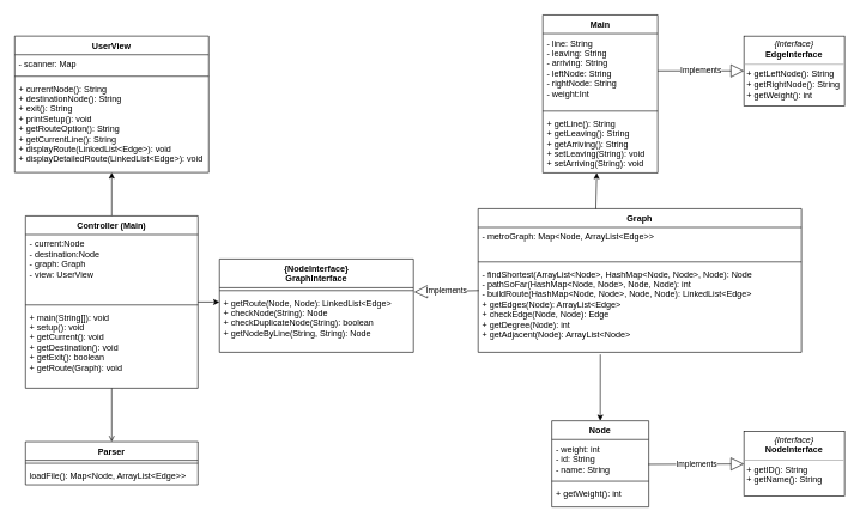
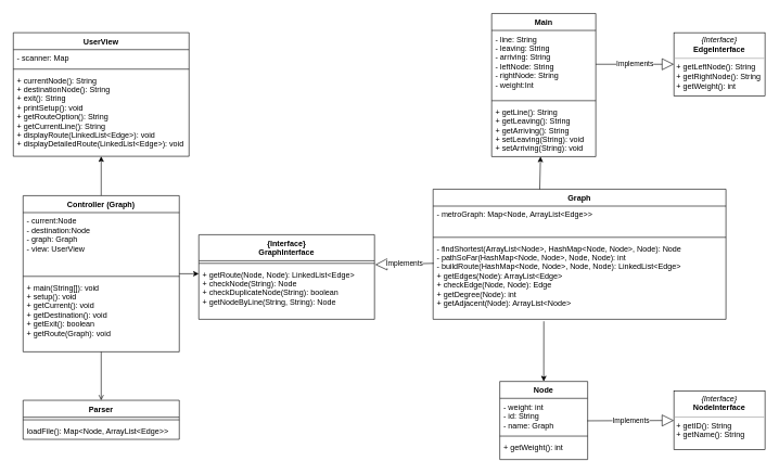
  <mxCell id="0" />
  <mxCell id="1" parent="0" />
  <mxCell id="2" value="Parser" style="swimlane;fontStyle=1;align=center;verticalAlign=top;childLayout=stackLayout;horizontal=1;startSize=26;horizontalStack=0;resizeParent=1;resizeParentMax=0;resizeLast=0;collapsible=1;marginBottom=0;" parent="1" vertex="1"><mxGeometry x="35" y="614.5" width="240" height="60" as="geometry" /></mxCell>
  <mxCell id="3" value="" style="line;strokeWidth=1;fillColor=none;align=left;verticalAlign=middle;spacingTop=-1;spacingLeft=3;spacingRight=3;rotatable=0;labelPosition=right;points=[];portConstraint=eastwest;" parent="2" vertex="1"><mxGeometry y="26" width="240" height="8" as="geometry" /></mxCell>
  <mxCell id="4" value="loadFile(): Map&lt;Node, ArrayList&lt;Edge&gt;&gt;" style="text;strokeColor=none;fillColor=none;align=left;verticalAlign=top;spacingLeft=4;spacingRight=4;overflow=hidden;rotatable=0;points=[[0,0.5],[1,0.5]];portConstraint=eastwest;" parent="2" vertex="1"><mxGeometry y="34" width="240" height="26" as="geometry" /></mxCell>
- <mxCell id="5" value="{NodeInterface}&#10;GraphInterface" style="swimlane;fontStyle=1;align=center;verticalAlign=top;childLayout=stackLayout;horizontal=1;startSize=40;horizontalStack=0;resizeParent=1;resizeParentMax=0;resizeLast=0;collapsible=1;marginBottom=0;" parent="1" vertex="1"><mxGeometry x="305" y="360" width="270" height="130" as="geometry" /></mxCell>
+ <mxCell id="5" value="{Interface}&#10;GraphInterface" style="swimlane;fontStyle=1;align=center;verticalAlign=top;childLayout=stackLayout;horizontal=1;startSize=40;horizontalStack=0;resizeParent=1;resizeParentMax=0;resizeLast=0;collapsible=1;marginBottom=0;" parent="1" vertex="1"><mxGeometry x="305" y="360" width="270" height="130" as="geometry" /></mxCell>
  <mxCell id="6" value="" style="line;strokeWidth=1;fillColor=none;align=left;verticalAlign=middle;spacingTop=-1;spacingLeft=3;spacingRight=3;rotatable=0;labelPosition=right;points=[];portConstraint=eastwest;" parent="5" vertex="1"><mxGeometry y="40" width="270" height="8" as="geometry" /></mxCell>
  <mxCell id="7" value="+ getRoute(Node, Node): LinkedList&lt;Edge&gt;&#10;+ checkNode(String): Node&#10;+ checkDuplicateNode(String): boolean&#10;+ getNodeByLine(String, String): Node" style="text;strokeColor=none;fillColor=none;align=left;verticalAlign=top;spacingLeft=4;spacingRight=4;overflow=hidden;rotatable=0;points=[[0,0.5],[1,0.5]];portConstraint=eastwest;" parent="5" vertex="1"><mxGeometry y="48" width="270" height="82" as="geometry" /></mxCell>
  <mxCell id="8" value="Node" style="swimlane;fontStyle=1;align=center;verticalAlign=top;childLayout=stackLayout;horizontal=1;startSize=26;horizontalStack=0;resizeParent=1;resizeParentMax=0;resizeLast=0;collapsible=1;marginBottom=0;" parent="1" vertex="1"><mxGeometry x="767.5" y="585.5" width="135" height="120" as="geometry" /></mxCell>
- <mxCell id="9" value="- weight: int&#10;- id: String&#10;- name: String" style="text;strokeColor=none;fillColor=none;align=left;verticalAlign=top;spacingLeft=4;spacingRight=4;overflow=hidden;rotatable=0;points=[[0,0.5],[1,0.5]];portConstraint=eastwest;" parent="8" vertex="1"><mxGeometry y="26" width="135" height="54" as="geometry" /></mxCell>
+ <mxCell id="9" value="- weight: int&#10;- id: String&#10;- name: Graph" style="text;strokeColor=none;fillColor=none;align=left;verticalAlign=top;spacingLeft=4;spacingRight=4;overflow=hidden;rotatable=0;points=[[0,0.5],[1,0.5]];portConstraint=eastwest;" parent="8" vertex="1"><mxGeometry y="26" width="135" height="54" as="geometry" /></mxCell>
  <mxCell id="10" value="" style="line;strokeWidth=1;fillColor=none;align=left;verticalAlign=middle;spacingTop=-1;spacingLeft=3;spacingRight=3;rotatable=0;labelPosition=right;points=[];portConstraint=eastwest;" parent="8" vertex="1"><mxGeometry y="80" width="135" height="8" as="geometry" /></mxCell>
  <mxCell id="11" value="+ getWeight(): int&#10;" style="text;strokeColor=none;fillColor=none;align=left;verticalAlign=top;spacingLeft=4;spacingRight=4;overflow=hidden;rotatable=0;points=[[0,0.5],[1,0.5]];portConstraint=eastwest;" parent="8" vertex="1"><mxGeometry y="88" width="135" height="32" as="geometry" /></mxCell>
  <mxCell id="12" style="edgeStyle=orthogonalEdgeStyle;rounded=0;orthogonalLoop=1;jettySize=auto;html=1;" parent="1" source="15" edge="1"><mxGeometry relative="1" as="geometry"><mxPoint x="305" y="420" as="targetPoint" /></mxGeometry></mxCell>
  <mxCell id="13" style="edgeStyle=orthogonalEdgeStyle;rounded=0;orthogonalLoop=1;jettySize=auto;html=1;endArrow=open;" parent="1" source="15" target="2" edge="1"><mxGeometry relative="1" as="geometry" /></mxCell>
  <mxCell id="14" style="edgeStyle=orthogonalEdgeStyle;rounded=0;orthogonalLoop=1;jettySize=auto;html=1;entryX=0.5;entryY=1;entryDx=0;entryDy=0;entryPerimeter=0;" edge="1" parent="1" source="15" target="37"><mxGeometry relative="1" as="geometry" /></mxCell>
- <mxCell id="15" value="Controller (Main)" style="swimlane;fontStyle=1;align=center;verticalAlign=top;childLayout=stackLayout;horizontal=1;startSize=26;horizontalStack=0;resizeParent=1;resizeParentMax=0;resizeLast=0;collapsible=1;marginBottom=0;" parent="1" vertex="1"><mxGeometry x="35" y="300" width="240" height="240" as="geometry" /></mxCell>
+ <mxCell id="15" value="Controller (Graph)" style="swimlane;fontStyle=1;align=center;verticalAlign=top;childLayout=stackLayout;horizontal=1;startSize=26;horizontalStack=0;resizeParent=1;resizeParentMax=0;resizeLast=0;collapsible=1;marginBottom=0;" parent="1" vertex="1"><mxGeometry x="35" y="300" width="240" height="240" as="geometry" /></mxCell>
  <mxCell id="16" value="- current:Node&#10;- destination:Node&#10;- graph: Graph&#10;- view: UserView" style="text;strokeColor=none;fillColor=none;align=left;verticalAlign=top;spacingLeft=4;spacingRight=4;overflow=hidden;rotatable=0;points=[[0,0.5],[1,0.5]];portConstraint=eastwest;" parent="15" vertex="1"><mxGeometry y="26" width="240" height="94" as="geometry" /></mxCell>
  <mxCell id="17" value="" style="line;strokeWidth=1;fillColor=none;align=left;verticalAlign=middle;spacingTop=-1;spacingLeft=3;spacingRight=3;rotatable=0;labelPosition=right;points=[];portConstraint=eastwest;" parent="15" vertex="1"><mxGeometry y="120" width="240" height="8" as="geometry" /></mxCell>
  <mxCell id="18" value="+ main(String[]): void&#10;+ setup(): void&#10;+ getCurrent(): void&#10;+ getDestination(): void&#10;+ getExit(): boolean&#10;+ getRoute(Graph): void&#10;" style="text;strokeColor=none;fillColor=none;align=left;verticalAlign=top;spacingLeft=4;spacingRight=4;overflow=hidden;rotatable=0;points=[[0,0.5],[1,0.5]];portConstraint=eastwest;" parent="15" vertex="1"><mxGeometry y="128" width="240" height="112" as="geometry" /></mxCell>
  <mxCell id="19" value="&lt;p style=&quot;margin: 0px ; margin-top: 4px ; text-align: center&quot;&gt;&lt;i&gt;{Interface}&lt;/i&gt;&lt;br&gt;&lt;b&gt;NodeInterface&lt;/b&gt;&lt;/p&gt;&lt;hr size=&quot;1&quot;&gt;&lt;p style=&quot;margin: 0px ; margin-left: 4px&quot;&gt;&lt;span&gt;+ getID(): String&lt;/span&gt;&lt;br&gt;&lt;/p&gt;&lt;p style=&quot;margin: 0px ; margin-left: 4px&quot;&gt;+ getName(): String&lt;br&gt;&lt;/p&gt;" style="verticalAlign=top;align=left;overflow=fill;fontSize=12;fontFamily=Helvetica;html=1;" parent="1" vertex="1"><mxGeometry x="1035" y="600.5" width="140" height="90" as="geometry" /></mxCell>
  <mxCell id="20" value="Main" style="swimlane;fontStyle=1;align=center;verticalAlign=top;childLayout=stackLayout;horizontal=1;startSize=26;horizontalStack=0;resizeParent=1;resizeParentMax=0;resizeLast=0;collapsible=1;marginBottom=0;" parent="1" vertex="1"><mxGeometry x="755" y="20" width="160" height="220" as="geometry" /></mxCell>
  <mxCell id="21" value="- line: String&#10;- leaving: String&#10;- arriving: String&#10;- leftNode: String&#10;- rightNode: String&#10;- weight:Int&#10;" style="text;strokeColor=none;fillColor=none;align=left;verticalAlign=top;spacingLeft=4;spacingRight=4;overflow=hidden;rotatable=0;points=[[0,0.5],[1,0.5]];portConstraint=eastwest;" parent="20" vertex="1"><mxGeometry y="26" width="160" height="104" as="geometry" /></mxCell>
  <mxCell id="22" value="" style="line;strokeWidth=1;fillColor=none;align=left;verticalAlign=middle;spacingTop=-1;spacingLeft=3;spacingRight=3;rotatable=0;labelPosition=right;points=[];portConstraint=eastwest;" parent="20" vertex="1"><mxGeometry y="130" width="160" height="8" as="geometry" /></mxCell>
  <mxCell id="23" value="+ getLine(): String&#10;+ getLeaving(): String&#10;+ getArriving(): String&#10;+ setLeaving(String): void&#10;+ setArriving(String): void" style="text;strokeColor=none;fillColor=none;align=left;verticalAlign=top;spacingLeft=4;spacingRight=4;overflow=hidden;rotatable=0;points=[[0,0.5],[1,0.5]];portConstraint=eastwest;" parent="20" vertex="1"><mxGeometry y="138" width="160" height="82" as="geometry" /></mxCell>
  <mxCell id="24" value="&lt;p style=&quot;margin: 0px ; margin-top: 4px ; text-align: center&quot;&gt;&lt;i&gt;{Interface}&lt;/i&gt;&lt;br&gt;&lt;b&gt;EdgeInterface&lt;/b&gt;&lt;/p&gt;&lt;hr size=&quot;1&quot;&gt;&lt;p style=&quot;margin: 0px ; margin-left: 4px&quot;&gt;+ getLeftNode(): String&lt;br&gt;&lt;/p&gt;&lt;p style=&quot;margin: 0px ; margin-left: 4px&quot;&gt;+ getRightNode(): String&lt;/p&gt;&lt;p style=&quot;margin: 0px ; margin-left: 4px&quot;&gt;+ getWeight(): i&lt;span&gt;nt&lt;/span&gt;&lt;/p&gt;" style="verticalAlign=top;align=left;overflow=fill;fontSize=12;fontFamily=Helvetica;html=1;" parent="1" vertex="1"><mxGeometry x="1035" y="49.5" width="140" height="97" as="geometry" /></mxCell>
  <mxCell id="25" value="Implements" style="endArrow=block;endSize=16;endFill=0;html=1;entryX=1.004;entryY=-0.024;entryDx=0;entryDy=0;exitX=0.002;exitY=0.295;exitDx=0;exitDy=0;exitPerimeter=0;entryPerimeter=0;" parent="1" source="33" target="7" edge="1"><mxGeometry width="160" relative="1" as="geometry"><mxPoint x="645" y="430" as="sourcePoint" /><mxPoint x="815" y="350" as="targetPoint" /></mxGeometry></mxCell>
  <mxCell id="26" value="Implements" style="endArrow=block;endSize=16;endFill=0;html=1;entryX=0;entryY=0.5;entryDx=0;entryDy=0;exitX=0.996;exitY=0.639;exitDx=0;exitDy=0;exitPerimeter=0;" parent="1" source="9" target="19" edge="1"><mxGeometry width="160" relative="1" as="geometry"><mxPoint x="935" y="646" as="sourcePoint" /><mxPoint x="1175" y="530" as="targetPoint" /></mxGeometry></mxCell>
  <mxCell id="27" value="Implements" style="endArrow=block;endSize=16;endFill=0;html=1;entryX=0;entryY=0.5;entryDx=0;entryDy=0;exitX=1;exitY=0.5;exitDx=0;exitDy=0;" parent="1" source="21" target="24" edge="1"><mxGeometry width="160" relative="1" as="geometry"><mxPoint x="1110" y="550" as="sourcePoint" /><mxPoint x="372.5" y="690" as="targetPoint" /></mxGeometry></mxCell>
  <mxCell id="28" value="" style="endArrow=classic;html=1;entryX=0.5;entryY=0;entryDx=0;entryDy=0;exitX=0.378;exitY=1.025;exitDx=0;exitDy=0;exitPerimeter=0;" parent="1" source="33" target="8" edge="1"><mxGeometry width="50" height="50" relative="1" as="geometry"><mxPoint x="835" y="533" as="sourcePoint" /><mxPoint x="811" y="572" as="targetPoint" /></mxGeometry></mxCell>
  <mxCell id="29" value="" style="endArrow=classic;html=1;exitX=0.364;exitY=0.009;exitDx=0;exitDy=0;entryX=0.469;entryY=1;entryDx=0;entryDy=0;entryPerimeter=0;exitPerimeter=0;" parent="1" source="30" target="23" edge="1"><mxGeometry width="50" height="50" relative="1" as="geometry"><mxPoint x="876" y="464" as="sourcePoint" /><mxPoint x="1035" y="474" as="targetPoint" /></mxGeometry></mxCell>
  <mxCell id="30" value="Graph" style="swimlane;fontStyle=1;align=center;verticalAlign=top;childLayout=stackLayout;horizontal=1;startSize=26;horizontalStack=0;resizeParent=1;resizeParentMax=0;resizeLast=0;collapsible=1;marginBottom=0;" parent="1" vertex="1"><mxGeometry x="665" y="290" width="450" height="200" as="geometry" /></mxCell>
  <mxCell id="31" value="- metroGraph: Map&lt;Node, ArrayList&lt;Edge&gt;&gt;&#10;" style="text;strokeColor=none;fillColor=none;align=left;verticalAlign=top;spacingLeft=4;spacingRight=4;overflow=hidden;rotatable=0;points=[[0,0.5],[1,0.5]];portConstraint=eastwest;" parent="30" vertex="1"><mxGeometry y="26" width="450" height="44" as="geometry" /></mxCell>
  <mxCell id="32" value="" style="line;strokeWidth=1;fillColor=none;align=left;verticalAlign=middle;spacingTop=-1;spacingLeft=3;spacingRight=3;rotatable=0;labelPosition=right;points=[];portConstraint=eastwest;" parent="30" vertex="1"><mxGeometry y="70" width="450" height="8" as="geometry" /></mxCell>
  <mxCell id="33" value="- findShortest(ArrayList&lt;Node&gt;, HashMap&lt;Node, Node&gt;, Node): Node&#10;- pathSoFar(HashMap&lt;Node, Node&gt;, Node, Node): int&#10;- buildRoute(HashMap&lt;Node, Node&gt;, Node, Node): LinkedList&lt;Edge&gt;&#10;+ getEdges(Node): ArrayList&lt;Edge&gt;&#10;+ checkEdge(Node, Node): Edge&#10;+ getDegree(Node): int&#10;+ getAdjacent(Node): ArrayList&lt;Node&gt;" style="text;strokeColor=none;fillColor=none;align=left;verticalAlign=top;spacingLeft=4;spacingRight=4;overflow=hidden;rotatable=0;points=[[0,0.5],[1,0.5]];portConstraint=eastwest;" parent="30" vertex="1"><mxGeometry y="78" width="450" height="122" as="geometry" /></mxCell>
  <mxCell id="34" value="UserView" style="swimlane;fontStyle=1;align=center;verticalAlign=top;childLayout=stackLayout;horizontal=1;startSize=26;horizontalStack=0;resizeParent=1;resizeParentMax=0;resizeLast=0;collapsible=1;marginBottom=0;" parent="1" vertex="1"><mxGeometry x="20" y="49.5" width="270" height="190" as="geometry" /></mxCell>
  <mxCell id="35" value="- scanner: Map" style="text;strokeColor=none;fillColor=none;align=left;verticalAlign=top;spacingLeft=4;spacingRight=4;overflow=hidden;rotatable=0;points=[[0,0.5],[1,0.5]];portConstraint=eastwest;" parent="34" vertex="1"><mxGeometry y="26" width="270" height="26" as="geometry" /></mxCell>
  <mxCell id="36" value="" style="line;strokeWidth=1;fillColor=none;align=left;verticalAlign=middle;spacingTop=-1;spacingLeft=3;spacingRight=3;rotatable=0;labelPosition=right;points=[];portConstraint=eastwest;" parent="34" vertex="1"><mxGeometry y="52" width="270" height="8" as="geometry" /></mxCell>
  <mxCell id="37" value="+ currentNode(): String&#10;+ destinationNode(): String&#10;+ exit(): String&#10;+ printSetup(): void&#10;+ getRouteOption(): String&#10;+ getCurrentLine(): String&#10;+ displayRoute(LinkedList&lt;Edge&gt;): void&#10;+ displayDetailedRoute(LinkedList&lt;Edge&gt;): void" style="text;strokeColor=none;fillColor=none;align=left;verticalAlign=top;spacingLeft=4;spacingRight=4;overflow=hidden;rotatable=0;points=[[0,0.5],[1,0.5]];portConstraint=eastwest;" parent="34" vertex="1"><mxGeometry y="60" width="270" height="130" as="geometry" /></mxCell>
